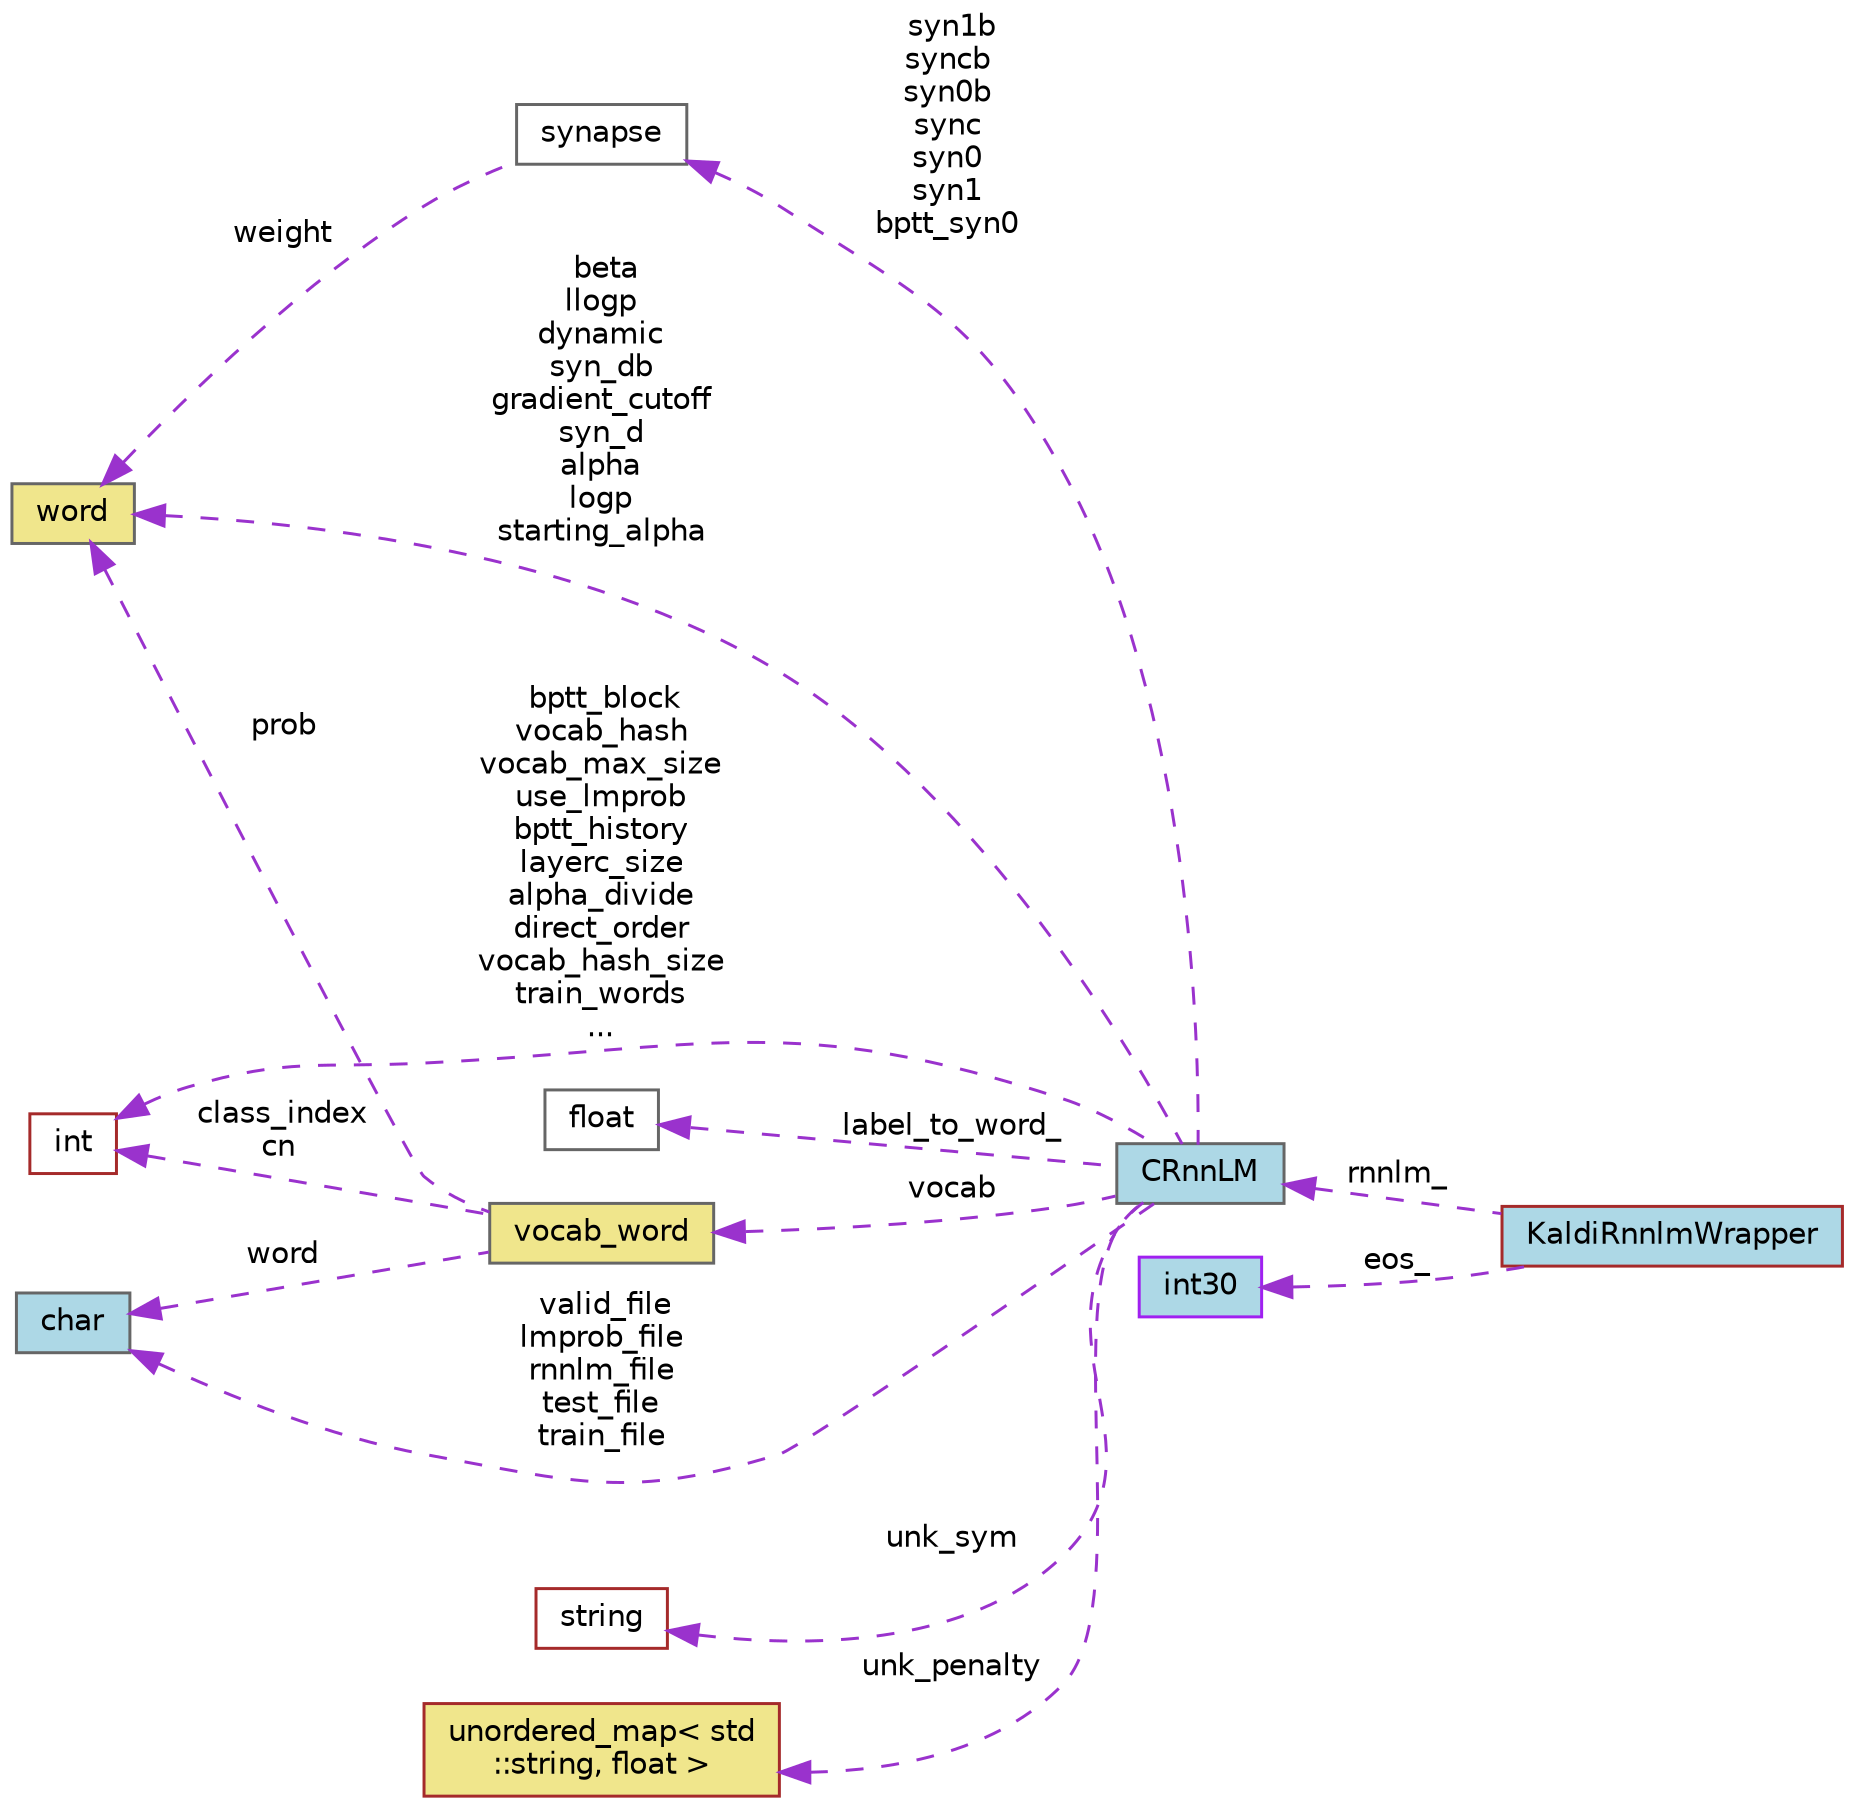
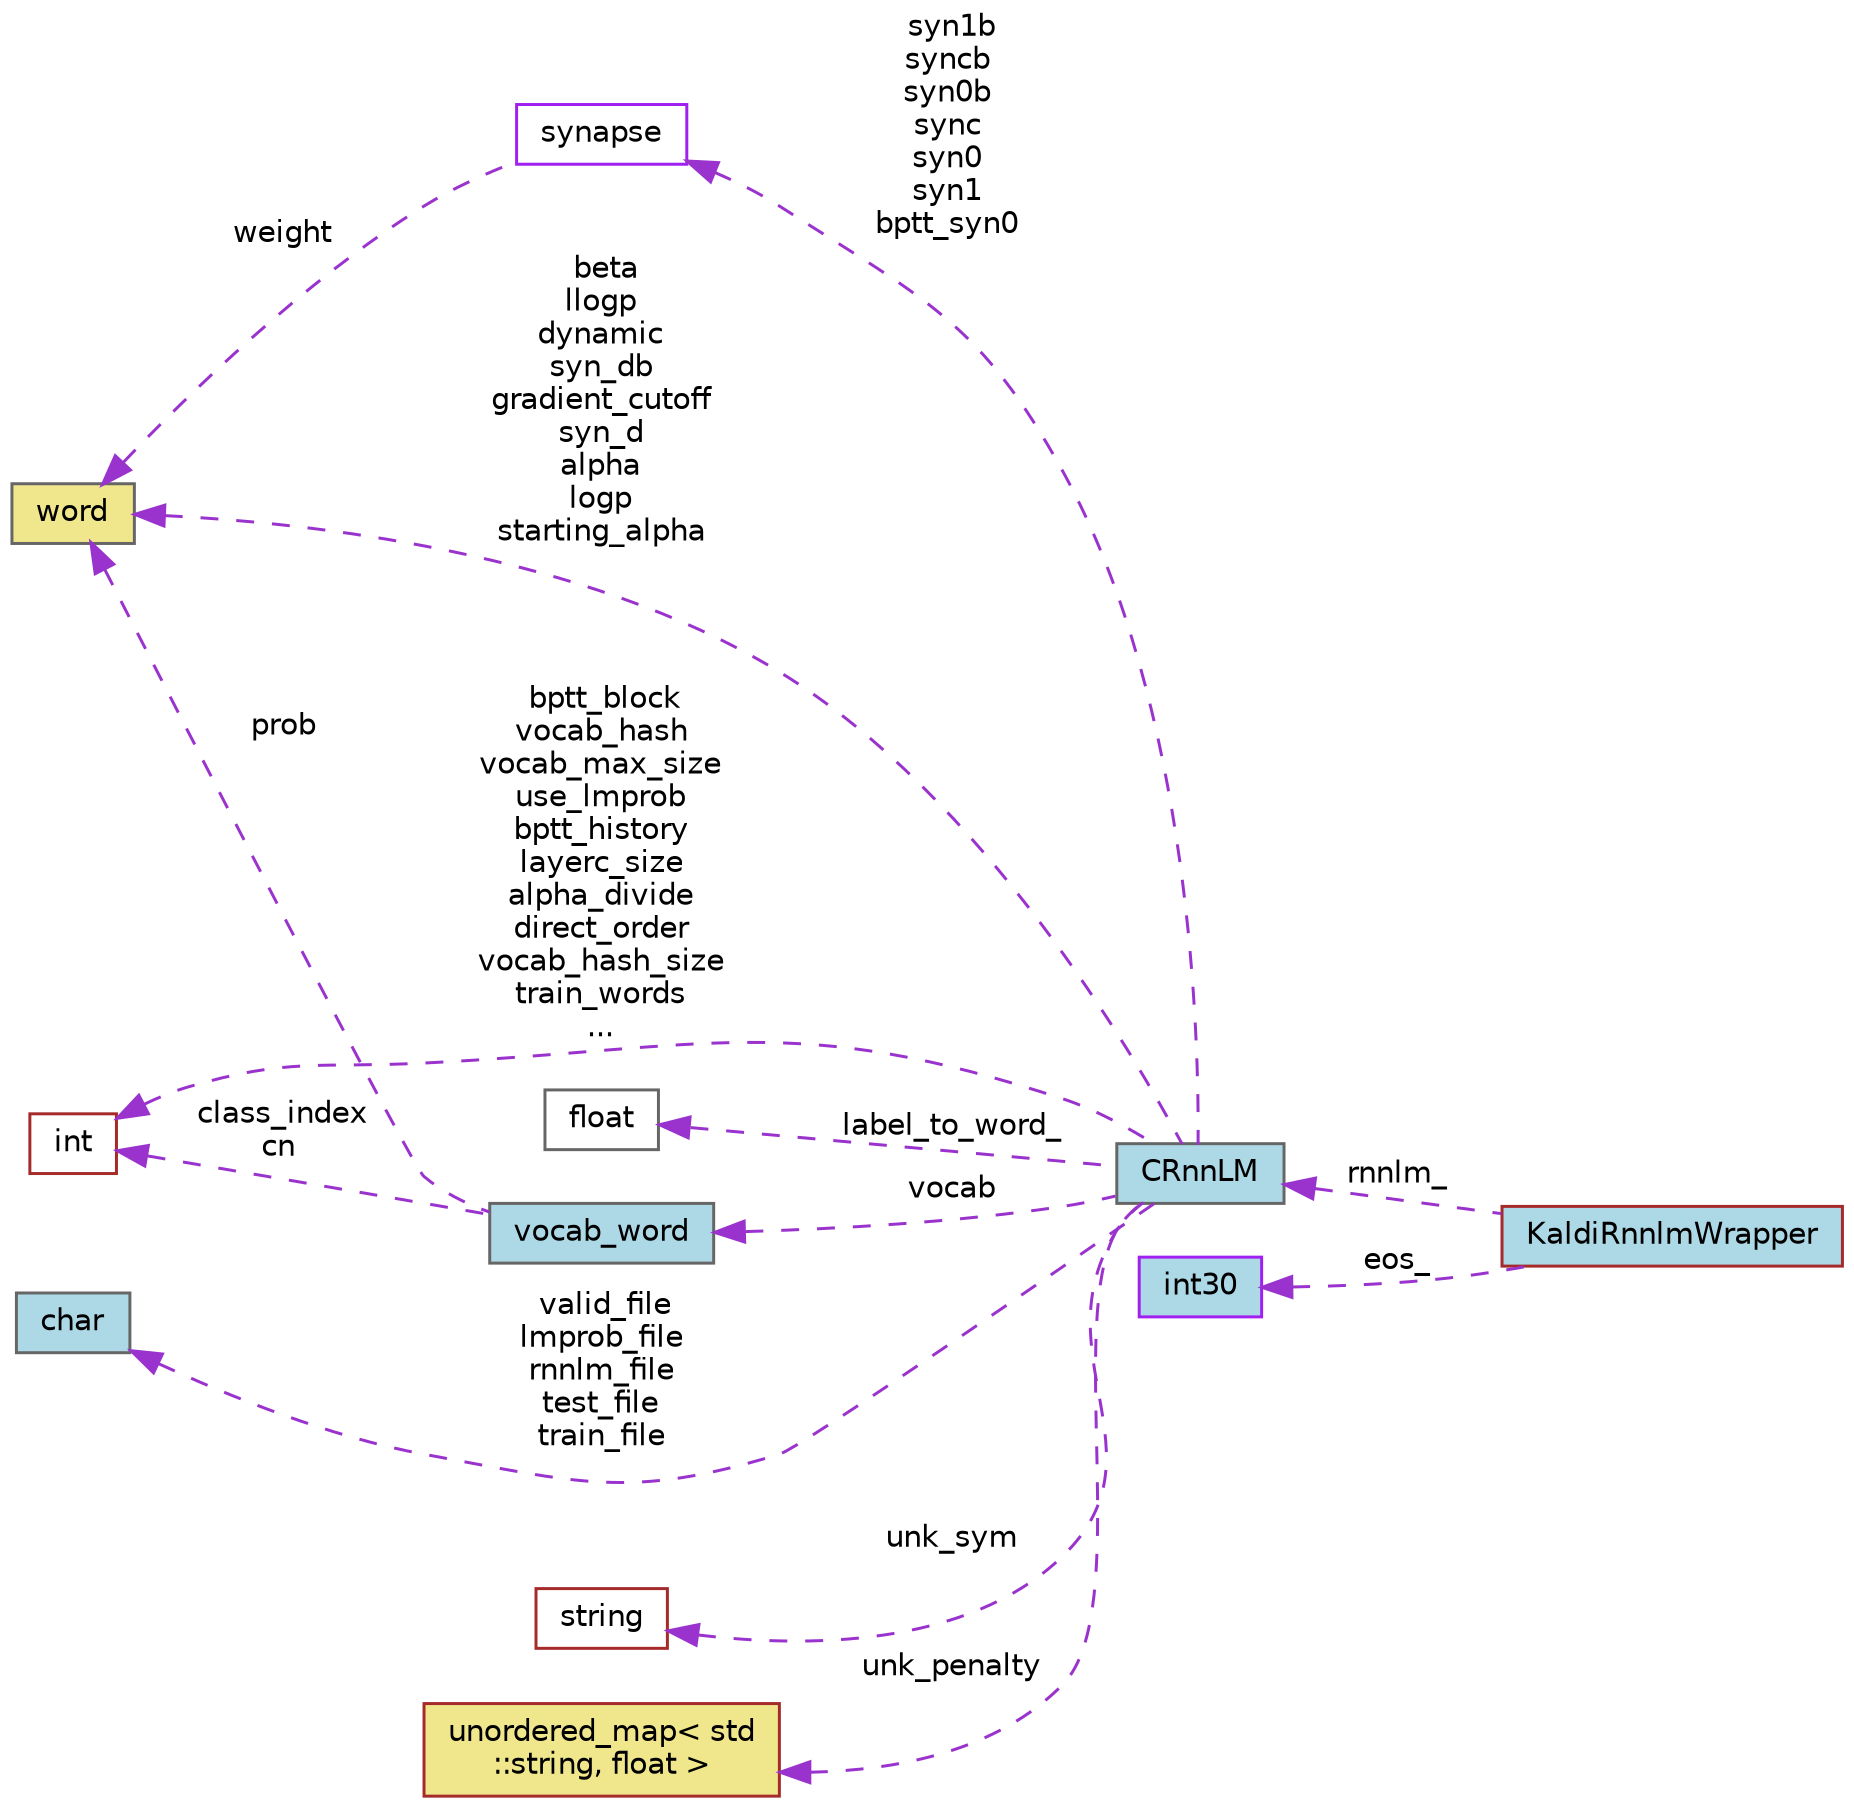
  digraph {
    rankdir=LR
    node [color=gray40 fillcolor=lightblue fontname=Helvetica fontsize=10 shape=record style=filled]
    edge [color=darkorchid3 dir=back fontname=Helvetica fontsize=10 labelfontname=Helvetica labelfontsize=10 style=dashed]
    n1 [color=brown fontcolor=black height=0.2 label=KaldiRnnlmWrapper width=0.4]
    n2 [height=0.2 label=CRnnLM width=0.4]
-   n3 [fillcolor=white height=0.2 label=synapse width=0.4]
+   n3 [color=purple fillcolor=white height=0.2 label=synapse width=0.4]
    n4 [fillcolor=khaki height=0.2 label=word width=0.4]
-   n5 [fillcolor=khaki height=0.2 label=vocab_word width=0.4]
+   n5 [height=0.2 label=vocab_word width=0.4]
    n6 [fillcolor=white height=0.2 label=float width=0.4]
    n7 [height=0.2 label=char width=0.4]
    n8 [color=brown fillcolor=white height=0.2 label=int width=0.4]
    n9 [color=brown fillcolor=white height=0.2 label=string width=0.4]
    n10 [color=brown fillcolor=khaki height=0.2 label="unordered_map\< std\l::string, float \>" width=0.4]
    n11 [color=purple height=0.2 label=int30 width=0.4]
    n2 -> n1 [label=" rnnlm_"]
    n3 -> n2 [label=" syn1b\nsyncb\nsyn0b\nsync\nsyn0\nsyn1\nbptt_syn0"]
    n4 -> n2 [label=" beta\nllogp\ndynamic\nsyn_db\ngradient_cutoff\nsyn_d\nalpha\nlogp\nstarting_alpha"]
    n4 -> n3 [label=" weight"]
    n4 -> n5 [label=" prob"]
    n5 -> n2 [label=" vocab"]
    n6 -> n2 [label=" label_to_word_"]
    n7 -> n2 [label=" valid_file\nlmprob_file\nrnnlm_file\ntest_file\ntrain_file"]
-   n7 -> n5 [label=" word"]
    n8 -> n2 [label=" bptt_block\nvocab_hash\nvocab_max_size\nuse_lmprob\nbptt_history\nlayerc_size\nalpha_divide\ndirect_order\nvocab_hash_size\ntrain_words\n..."]
    n8 -> n5 [label=" class_index\ncn"]
    n9 -> n2 [label=" unk_sym"]
    n10 -> n2 [label=" unk_penalty"]
    n11 -> n1 [label=" eos_"]
  }
